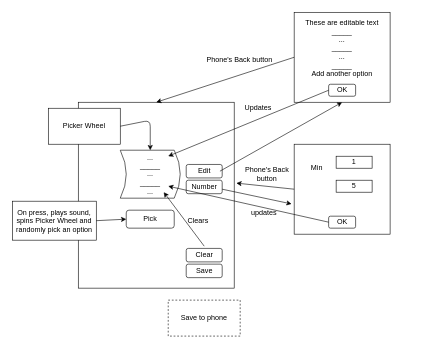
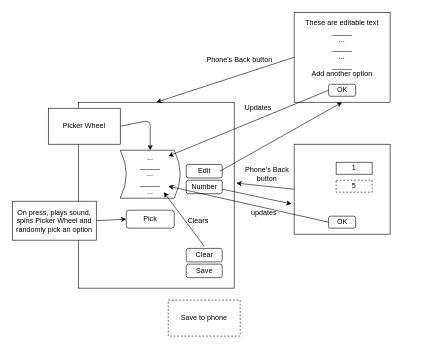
  <mxCell id="0" />
  <mxCell id="1" parent="0" />
  <mxCell id="2" value="" style="rounded=0;whiteSpace=wrap;html=1;" vertex="1" parent="1"><mxGeometry x="130" y="170" width="260" height="310" as="geometry" /></mxCell>
  <mxCell id="3" value="" style="shape=dataStorage;whiteSpace=wrap;html=1;rotation=-180;" vertex="1" parent="1"><mxGeometry x="200" y="250" width="100" height="80" as="geometry" /></mxCell>
  <mxCell id="4" value="...&lt;br&gt;_____&lt;br&gt;...&lt;br&gt;_____&lt;br&gt;..." style="text;html=1;strokeColor=none;fillColor=none;align=center;verticalAlign=middle;whiteSpace=wrap;rounded=0;" vertex="1" parent="1"><mxGeometry x="190" y="260" width="120" height="60" as="geometry" /></mxCell>
  <mxCell id="5" value="" style="group" vertex="1" connectable="0" parent="1"><mxGeometry x="210" y="345" width="80" height="40" as="geometry" /></mxCell>
  <mxCell id="6" value="" style="rounded=1;whiteSpace=wrap;html=1;" vertex="1" parent="5"><mxGeometry y="5" width="80" height="30" as="geometry" /></mxCell>
  <mxCell id="7" value="Pick" style="text;html=1;strokeColor=none;fillColor=none;align=center;verticalAlign=middle;whiteSpace=wrap;rounded=0;" vertex="1" parent="5"><mxGeometry x="5" width="70" height="40" as="geometry" /></mxCell>
  <mxCell id="8" value="" style="group" vertex="1" connectable="0" parent="1"><mxGeometry x="310" y="270" width="60" height="56.25" as="geometry" /></mxCell>
  <mxCell id="9" value="" style="rounded=1;whiteSpace=wrap;html=1;" vertex="1" parent="8"><mxGeometry y="3.75" width="60" height="22.5" as="geometry" /></mxCell>
  <mxCell id="10" value="Edit" style="text;html=1;strokeColor=none;fillColor=none;align=center;verticalAlign=middle;whiteSpace=wrap;rounded=0;" vertex="1" parent="8"><mxGeometry x="3.75" width="52.5" height="30" as="geometry" /></mxCell>
  <mxCell id="11" value="" style="group" vertex="1" connectable="0" parent="8"><mxGeometry y="26.25" width="60" height="30" as="geometry" /></mxCell>
  <mxCell id="12" value="" style="rounded=1;whiteSpace=wrap;html=1;" vertex="1" parent="11"><mxGeometry y="3.75" width="60" height="22.5" as="geometry" /></mxCell>
  <mxCell id="13" value="Number" style="text;html=1;strokeColor=none;fillColor=none;align=center;verticalAlign=middle;whiteSpace=wrap;rounded=0;" vertex="1" parent="11"><mxGeometry x="3.75" width="52.5" height="30" as="geometry" /></mxCell>
  <mxCell id="14" value="" style="group" vertex="1" connectable="0" parent="1"><mxGeometry x="310" y="410" width="60" height="56.25" as="geometry" /></mxCell>
  <mxCell id="15" value="" style="rounded=1;whiteSpace=wrap;html=1;" vertex="1" parent="14"><mxGeometry y="3.75" width="60" height="22.5" as="geometry" /></mxCell>
  <mxCell id="16" value="Clear" style="text;html=1;strokeColor=none;fillColor=none;align=center;verticalAlign=middle;whiteSpace=wrap;rounded=0;" vertex="1" parent="14"><mxGeometry x="3.75" width="52.5" height="30" as="geometry" /></mxCell>
  <mxCell id="17" value="" style="group" vertex="1" connectable="0" parent="14"><mxGeometry y="26.25" width="60" height="30" as="geometry" /></mxCell>
  <mxCell id="18" value="" style="rounded=1;whiteSpace=wrap;html=1;" vertex="1" parent="17"><mxGeometry y="3.75" width="60" height="22.5" as="geometry" /></mxCell>
  <mxCell id="19" value="Save" style="text;html=1;strokeColor=none;fillColor=none;align=center;verticalAlign=middle;whiteSpace=wrap;rounded=0;" vertex="1" parent="17"><mxGeometry x="3.75" width="52.5" height="30" as="geometry" /></mxCell>
  <mxCell id="20" value="Picker Wheel" style="rounded=0;whiteSpace=wrap;html=1;" vertex="1" parent="1"><mxGeometry x="80" y="180" width="120" height="60" as="geometry" /></mxCell>
  <mxCell id="21" value="" style="endArrow=classic;html=1;entryX=0.5;entryY=1;entryDx=0;entryDy=0;" edge="1" parent="1" target="3"><mxGeometry width="50" height="50" relative="1" as="geometry"><mxPoint x="200" y="210" as="sourcePoint" /><mxPoint x="250" y="160" as="targetPoint" /><Array as="points"><mxPoint x="250" y="200" /></Array></mxGeometry></mxCell>
  <mxCell id="22" value="On press, plays sound, spins Picker Wheel and randomly pick an option" style="rounded=0;whiteSpace=wrap;html=1;" vertex="1" parent="1"><mxGeometry x="20" y="335" width="140" height="65" as="geometry" /></mxCell>
  <mxCell id="23" value="" style="endArrow=classic;html=1;exitX=1;exitY=0.5;exitDx=0;exitDy=0;entryX=0;entryY=0.5;entryDx=0;entryDy=0;" edge="1" parent="1" source="22" target="6"><mxGeometry width="50" height="50" relative="1" as="geometry"><mxPoint x="160" y="390" as="sourcePoint" /><mxPoint x="210" y="340" as="targetPoint" /></mxGeometry></mxCell>
  <mxCell id="24" value="" style="endArrow=classic;html=1;" edge="1" parent="1" target="4"><mxGeometry width="50" height="50" relative="1" as="geometry"><mxPoint x="340" y="410" as="sourcePoint" /><mxPoint x="360" y="350" as="targetPoint" /></mxGeometry></mxCell>
  <mxCell id="25" value="Clears" style="text;html=1;strokeColor=none;fillColor=none;align=center;verticalAlign=middle;whiteSpace=wrap;rounded=0;" vertex="1" parent="1"><mxGeometry x="310" y="357.5" width="40" height="20" as="geometry" /></mxCell>
  <mxCell id="26" value="" style="endArrow=classic;html=1;exitX=1;exitY=0.5;exitDx=0;exitDy=0;entryX=0.5;entryY=1;entryDx=0;entryDy=0;" edge="1" parent="1" source="10" target="28"><mxGeometry width="50" height="50" relative="1" as="geometry"><mxPoint x="390" y="290" as="sourcePoint" /><mxPoint x="440" y="240" as="targetPoint" /></mxGeometry></mxCell>
  <mxCell id="27" value="" style="group" vertex="1" connectable="0" parent="1"><mxGeometry x="490" y="20" width="160" height="150" as="geometry" /></mxCell>
  <mxCell id="28" value="" style="rounded=0;whiteSpace=wrap;html=1;" vertex="1" parent="27"><mxGeometry width="160" height="150" as="geometry" /></mxCell>
  <mxCell id="29" value="These are editable text&lt;br&gt;_____&lt;br&gt;...&lt;br&gt;_____&lt;br&gt;...&lt;br&gt;_____&lt;br&gt;Add another option" style="text;html=1;strokeColor=none;fillColor=none;align=center;verticalAlign=middle;whiteSpace=wrap;rounded=0;" vertex="1" parent="27"><mxGeometry x="10" y="20" width="140" height="80" as="geometry" /></mxCell>
  <mxCell id="30" value="OK" style="rounded=1;whiteSpace=wrap;html=1;" vertex="1" parent="27"><mxGeometry x="57.5" y="120" width="45" height="20" as="geometry" /></mxCell>
  <mxCell id="31" value="" style="endArrow=classic;html=1;exitX=0;exitY=0.5;exitDx=0;exitDy=0;entryX=0.75;entryY=0;entryDx=0;entryDy=0;" edge="1" parent="1" source="30" target="4"><mxGeometry width="50" height="50" relative="1" as="geometry"><mxPoint x="400" y="170" as="sourcePoint" /><mxPoint x="450" y="120" as="targetPoint" /></mxGeometry></mxCell>
  <mxCell id="32" value="Updates" style="text;html=1;strokeColor=none;fillColor=none;align=center;verticalAlign=middle;whiteSpace=wrap;rounded=0;" vertex="1" parent="1"><mxGeometry x="410" y="170" width="40" height="20" as="geometry" /></mxCell>
  <mxCell id="33" value="" style="group" vertex="1" connectable="0" parent="1"><mxGeometry x="490" y="240" width="190" height="150" as="geometry" /></mxCell>
  <mxCell id="34" value="" style="rounded=0;whiteSpace=wrap;html=1;" vertex="1" parent="33"><mxGeometry width="160" height="150" as="geometry" /></mxCell>
  <mxCell id="35" value="OK" style="rounded=1;whiteSpace=wrap;html=1;" vertex="1" parent="33"><mxGeometry x="57.5" y="120" width="45" height="20" as="geometry" /></mxCell>
- <mxCell id="36" value="Min" style="text;html=1;strokeColor=none;fillColor=none;align=center;verticalAlign=middle;whiteSpace=wrap;rounded=0;" vertex="1" parent="33"><mxGeometry x="18" y="30" width="40" height="20" as="geometry" /></mxCell>
- <mxCell id="37" value="1" style="rounded=0;whiteSpace=wrap;html=1;" vertex="1" parent="33"><mxGeometry x="70" y="20" width="60" height="20" as="geometry" /></mxCell>
- <mxCell id="38" value="5" style="rounded=0;whiteSpace=wrap;html=1;" vertex="1" parent="33"><mxGeometry x="70" y="60" width="60" height="20" as="geometry" /></mxCell>
+ <mxCell id="37" value="1" style="rounded=0;whiteSpace=wrap;html=1;" vertex="1" parent="33"><mxGeometry x="70" y="30" width="60" height="20" as="geometry" /></mxCell>
+ <mxCell id="38" value="5" style="rounded=0;whiteSpace=wrap;html=1;dashed=1;" vertex="1" parent="33"><mxGeometry x="70" y="60" width="60" height="20" as="geometry" /></mxCell>
  <mxCell id="39" value="Save to phone" style="rounded=0;whiteSpace=wrap;html=1;dashed=1;" vertex="1" parent="1"><mxGeometry x="280" y="500" width="120" height="60" as="geometry" /></mxCell>
  <mxCell id="40" value="" style="endArrow=classic;html=1;entryX=0.5;entryY=0;entryDx=0;entryDy=0;exitX=0;exitY=0.5;exitDx=0;exitDy=0;" edge="1" parent="1" source="28" target="2"><mxGeometry width="50" height="50" relative="1" as="geometry"><mxPoint x="260" y="110" as="sourcePoint" /><mxPoint x="310" y="60" as="targetPoint" /></mxGeometry></mxCell>
  <mxCell id="41" value="Phone's Back button" style="text;html=1;strokeColor=none;fillColor=none;align=center;verticalAlign=middle;whiteSpace=wrap;rounded=0;" vertex="1" parent="1"><mxGeometry x="334" y="90" width="130" height="20" as="geometry" /></mxCell>
  <mxCell id="42" value="" style="endArrow=classic;html=1;exitX=0;exitY=0.5;exitDx=0;exitDy=0;entryX=0.75;entryY=0.833;entryDx=0;entryDy=0;entryPerimeter=0;" edge="1" parent="1" source="35" target="4"><mxGeometry width="50" height="50" relative="1" as="geometry"><mxPoint x="500" y="470" as="sourcePoint" /><mxPoint x="480" y="310" as="targetPoint" /></mxGeometry></mxCell>
  <mxCell id="43" value="updates" style="text;html=1;strokeColor=none;fillColor=none;align=center;verticalAlign=middle;whiteSpace=wrap;rounded=0;" vertex="1" parent="1"><mxGeometry x="420" y="345" width="40" height="20" as="geometry" /></mxCell>
  <mxCell id="44" value="" style="endArrow=classic;html=1;exitX=0;exitY=0.5;exitDx=0;exitDy=0;entryX=1.014;entryY=0.435;entryDx=0;entryDy=0;entryPerimeter=0;" edge="1" parent="1" source="34" target="2"><mxGeometry width="50" height="50" relative="1" as="geometry"><mxPoint x="420" y="320" as="sourcePoint" /><mxPoint x="470" y="270" as="targetPoint" /></mxGeometry></mxCell>
  <mxCell id="45" value="Phone's Back button" style="text;html=1;strokeColor=none;fillColor=none;align=center;verticalAlign=middle;whiteSpace=wrap;rounded=0;" vertex="1" parent="1"><mxGeometry x="390" y="280" width="110" height="20" as="geometry" /></mxCell>
  <mxCell id="46" value="" style="endArrow=classic;html=1;entryX=-0.027;entryY=0.664;entryDx=0;entryDy=0;entryPerimeter=0;" edge="1" parent="1" target="34"><mxGeometry width="50" height="50" relative="1" as="geometry"><mxPoint x="370" y="315" as="sourcePoint" /><mxPoint x="420" y="265" as="targetPoint" /></mxGeometry></mxCell>
